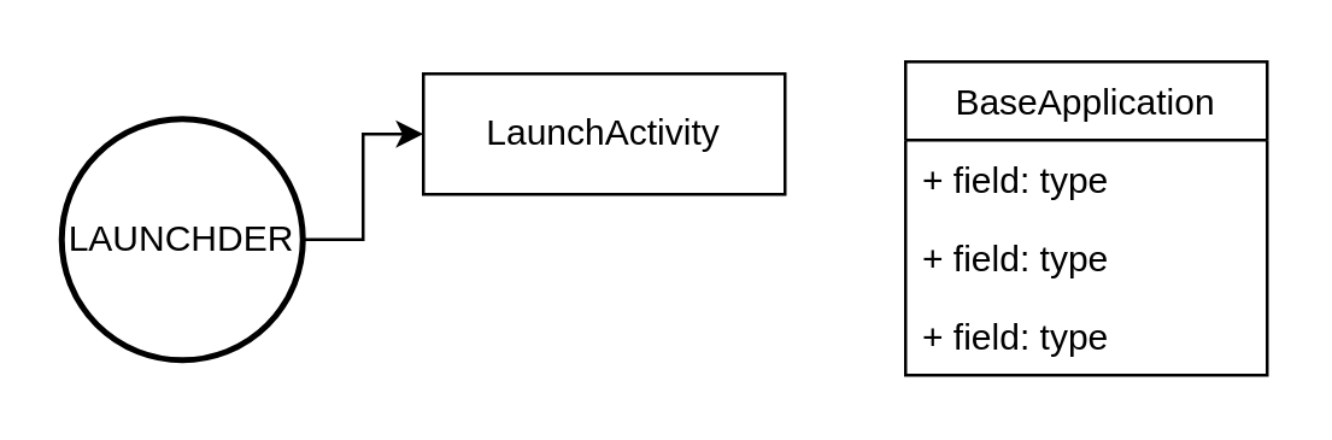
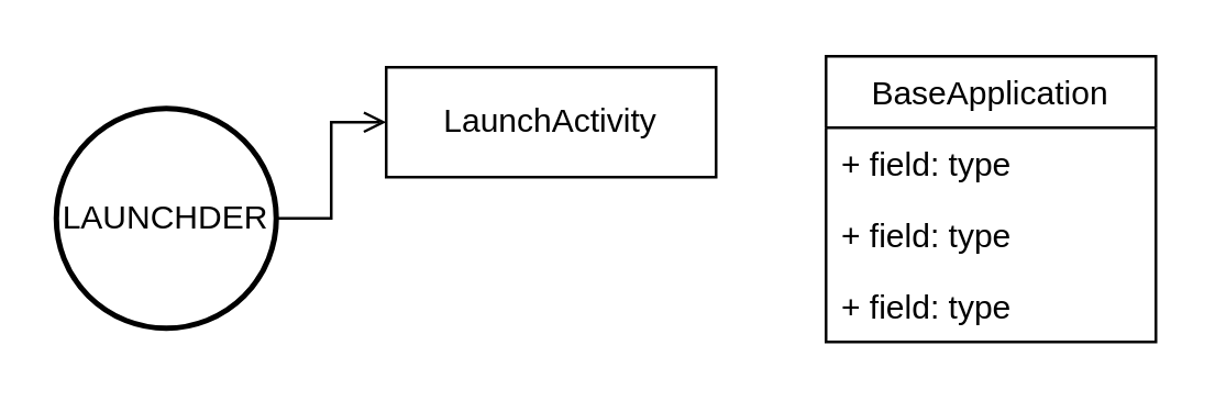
  <mxCell id="0" />
  <mxCell id="1" parent="0" />
  <mxCell id="2" value="LaunchActivity" style="rounded=0;whiteSpace=wrap;html=1;fillColor=none;" parent="1" vertex="1"><mxGeometry x="140" y="24" width="120" height="40" as="geometry" /></mxCell>
- <mxCell id="3" style="edgeStyle=orthogonalEdgeStyle;rounded=0;orthogonalLoop=1;jettySize=auto;html=1;exitX=1;exitY=0.5;exitDx=0;exitDy=0;exitPerimeter=0;" parent="1" source="4" target="2" edge="1"><mxGeometry relative="1" as="geometry" /></mxCell>
+ <mxCell id="3" style="edgeStyle=orthogonalEdgeStyle;rounded=0;orthogonalLoop=1;jettySize=auto;html=1;exitX=1;exitY=0.5;exitDx=0;exitDy=0;exitPerimeter=0;endArrow=open;" parent="1" source="4" target="2" edge="1"><mxGeometry relative="1" as="geometry" /></mxCell>
  <mxCell id="4" value="LAUNCHDER" style="strokeWidth=2;html=1;shape=mxgraph.flowchart.start_2;whiteSpace=wrap;fillColor=none;" parent="1" vertex="1"><mxGeometry x="20" y="39" width="80" height="80" as="geometry" /></mxCell>
  <mxCell id="5" value="BaseApplication" style="swimlane;fontStyle=0;childLayout=stackLayout;horizontal=1;startSize=26;fillColor=none;horizontalStack=0;resizeParent=1;resizeParentMax=0;resizeLast=0;collapsible=1;marginBottom=0;" parent="1" vertex="1"><mxGeometry x="300" y="20" width="120" height="104" as="geometry" /></mxCell>
  <mxCell id="6" value="+ field: type" style="text;strokeColor=none;fillColor=none;align=left;verticalAlign=top;spacingLeft=4;spacingRight=4;overflow=hidden;rotatable=0;points=[[0,0.5],[1,0.5]];portConstraint=eastwest;" parent="5" vertex="1"><mxGeometry y="26" width="120" height="26" as="geometry" /></mxCell>
  <mxCell id="7" value="+ field: type" style="text;strokeColor=none;fillColor=none;align=left;verticalAlign=top;spacingLeft=4;spacingRight=4;overflow=hidden;rotatable=0;points=[[0,0.5],[1,0.5]];portConstraint=eastwest;" parent="5" vertex="1"><mxGeometry y="52" width="120" height="26" as="geometry" /></mxCell>
  <mxCell id="8" value="+ field: type" style="text;strokeColor=none;fillColor=none;align=left;verticalAlign=top;spacingLeft=4;spacingRight=4;overflow=hidden;rotatable=0;points=[[0,0.5],[1,0.5]];portConstraint=eastwest;" parent="5" vertex="1"><mxGeometry y="78" width="120" height="26" as="geometry" /></mxCell>
